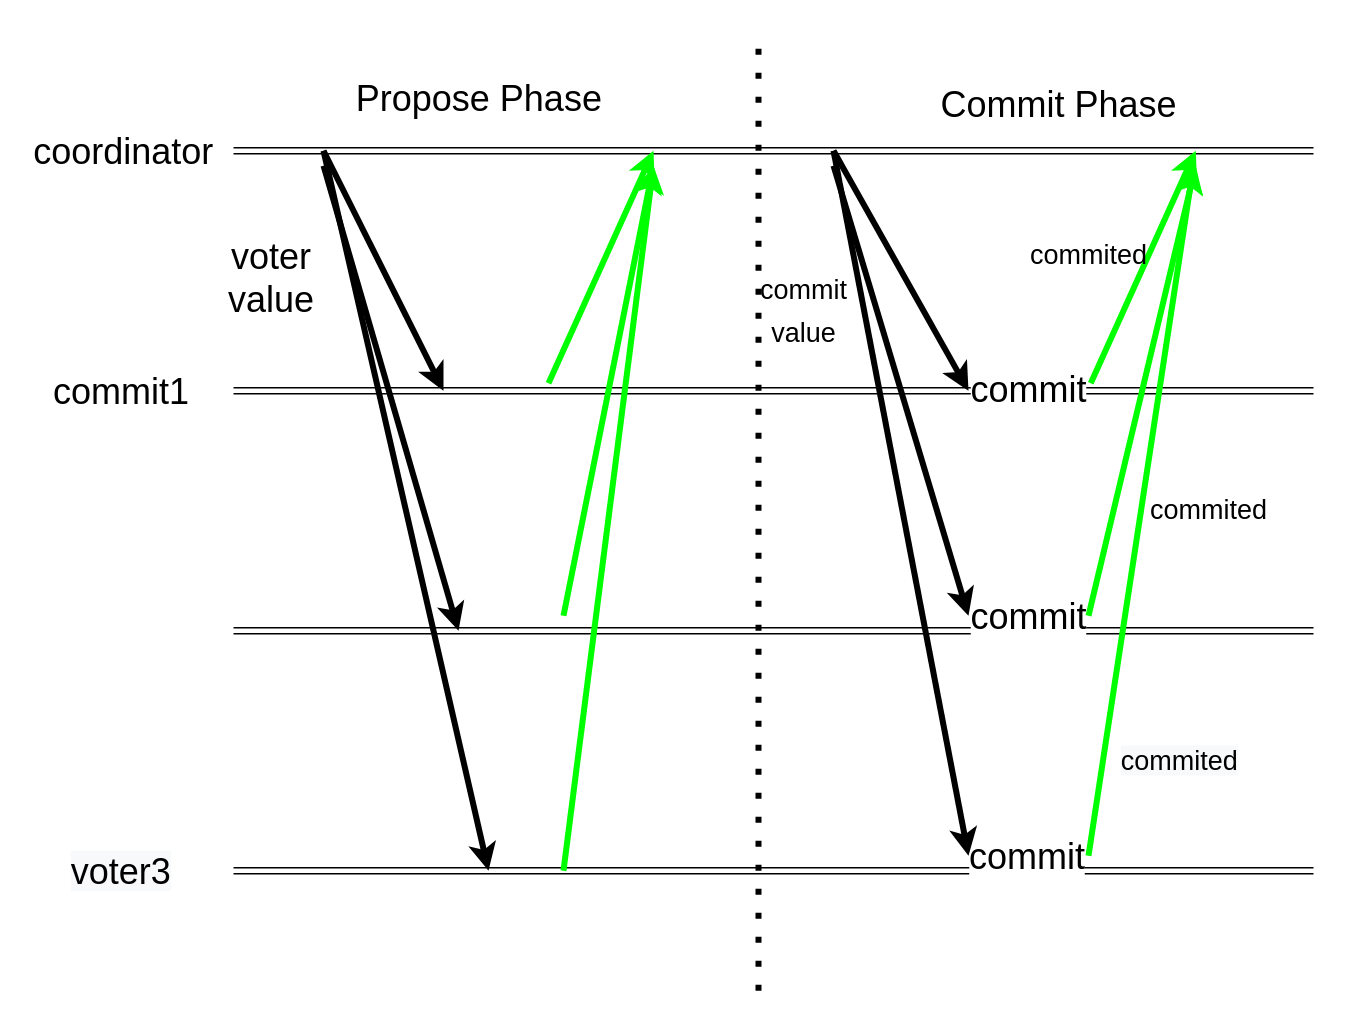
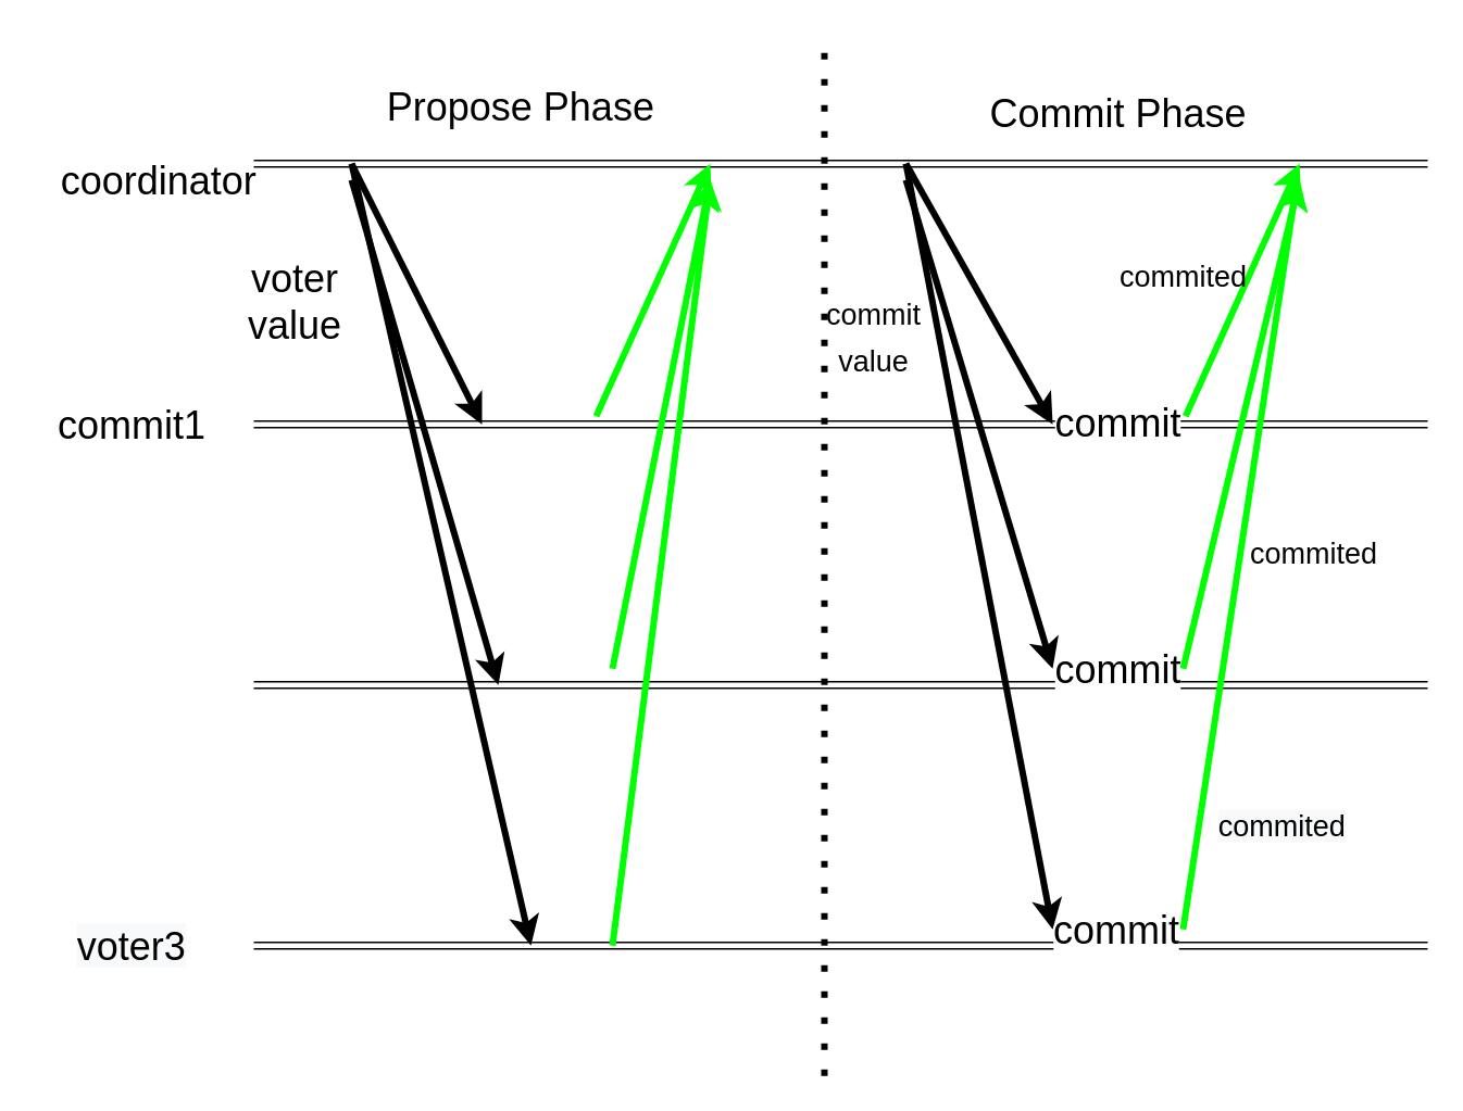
  <mxCell id="0" />
  <mxCell id="1" parent="0" />
  <mxCell id="2" value="" style="shape=link;html=1;rounded=0;" edge="1" parent="1"><mxGeometry width="100" relative="1" as="geometry"><mxPoint x="155" y="100" as="sourcePoint" /><mxPoint x="875" y="100" as="targetPoint" /></mxGeometry></mxCell>
  <mxCell id="3" value="" style="shape=link;html=1;rounded=0;" edge="1" parent="1"><mxGeometry width="100" relative="1" as="geometry"><mxPoint x="155" y="260" as="sourcePoint" /><mxPoint x="875" y="260" as="targetPoint" /></mxGeometry></mxCell>
  <mxCell id="4" value="commit" style="edgeLabel;html=1;align=center;verticalAlign=middle;resizable=0;points=[];fontSize=24;" vertex="1" connectable="0" parent="3"><mxGeometry x="0.375" y="1" relative="1" as="geometry"><mxPoint x="34" as="offset" /></mxGeometry></mxCell>
  <mxCell id="5" value="" style="shape=link;html=1;rounded=0;" edge="1" parent="1"><mxGeometry width="100" relative="1" as="geometry"><mxPoint x="155" y="420" as="sourcePoint" /><mxPoint x="875" y="420" as="targetPoint" /></mxGeometry></mxCell>
  <mxCell id="6" value="commit" style="edgeLabel;html=1;align=center;verticalAlign=middle;resizable=0;points=[];fontSize=24;" vertex="1" connectable="0" parent="5"><mxGeometry x="0.45" y="6" relative="1" as="geometry"><mxPoint x="7" y="-4" as="offset" /></mxGeometry></mxCell>
  <mxCell id="7" value="" style="shape=link;html=1;rounded=0;" edge="1" parent="1"><mxGeometry width="100" relative="1" as="geometry"><mxPoint x="155" y="580" as="sourcePoint" /><mxPoint x="875" y="580" as="targetPoint" /></mxGeometry></mxCell>
  <mxCell id="8" value="commit" style="edgeLabel;html=1;align=center;verticalAlign=middle;resizable=0;points=[];fontSize=24;" vertex="1" connectable="0" parent="7"><mxGeometry x="0.482" y="6" relative="1" as="geometry"><mxPoint x="-6" y="-4" as="offset" /></mxGeometry></mxCell>
  <mxCell id="9" value="" style="endArrow=none;dashed=1;html=1;dashPattern=1 3;strokeWidth=4;rounded=0;" edge="1" parent="1"><mxGeometry width="50" height="50" relative="1" as="geometry"><mxPoint x="505" y="660" as="sourcePoint" /><mxPoint x="505" y="20" as="targetPoint" /></mxGeometry></mxCell>
  <mxCell id="10" value="&lt;font style=&quot;font-size: 24px;&quot;&gt;Propose Phase&lt;/font&gt;" style="text;whiteSpace=wrap;html=1;" vertex="1" parent="1"><mxGeometry x="235" y="45" width="190" height="50" as="geometry" /></mxCell>
- <mxCell id="11" value="&lt;span style=&quot;text-align: left;&quot;&gt;&lt;font style=&quot;font-size: 24px;&quot;&gt;Commit Phase&lt;/font&gt;&lt;/span&gt;" style="text;html=1;align=center;verticalAlign=middle;resizable=0;points=[];autosize=1;strokeColor=none;fillColor=none;" vertex="1" parent="1"><mxGeometry x="615" y="50" width="180" height="40" as="geometry" /></mxCell>
+ <mxCell id="11" value="&lt;span style=&quot;text-align: left;&quot;&gt;&lt;font style=&quot;font-size: 24px;&quot;&gt;Commit Phase&lt;/font&gt;&lt;/span&gt;" style="text;html=1;align=center;verticalAlign=middle;resizable=0;points=[];autosize=1;strokeColor=none;fillColor=none;" vertex="1" parent="1"><mxGeometry x="595" y="50" width="180" height="40" as="geometry" /></mxCell>
  <mxCell id="12" value="&lt;div&gt;commit1&lt;/div&gt;&lt;div&gt;&lt;br&gt;&lt;/div&gt;" style="text;html=1;align=center;verticalAlign=middle;resizable=0;points=[];autosize=1;strokeColor=none;fillColor=none;fontSize=24;" vertex="1" parent="1"><mxGeometry x="35" y="240" width="90" height="70" as="geometry" /></mxCell>
  <mxCell id="13" value="&lt;span style=&quot;color: rgb(0, 0, 0); font-family: Helvetica; font-size: 24px; font-style: normal; font-variant-ligatures: normal; font-variant-caps: normal; font-weight: 400; letter-spacing: normal; orphans: 2; text-align: center; text-indent: 0px; text-transform: none; widows: 2; word-spacing: 0px; -webkit-text-stroke-width: 0px; background-color: rgb(248, 249, 250); text-decoration-thickness: initial; text-decoration-style: initial; text-decoration-color: initial; float: none; display: inline !important;&quot;&gt;voter3&lt;/span&gt;" style="text;whiteSpace=wrap;html=1;fontSize=24;" vertex="1" parent="1"><mxGeometry x="45" y="560" width="100" height="50" as="geometry" /></mxCell>
  <mxCell id="14" value="&lt;div&gt;voter&lt;/div&gt;&lt;div&gt;value&lt;/div&gt;&lt;div&gt;&lt;br&gt;&lt;/div&gt;" style="text;html=1;align=center;verticalAlign=middle;resizable=0;points=[];autosize=1;strokeColor=none;fillColor=none;fontSize=24;" vertex="1" parent="1"><mxGeometry x="125" y="150" width="110" height="100" as="geometry" /></mxCell>
  <mxCell id="15" value="" style="endArrow=classic;html=1;rounded=0;strokeWidth=4;fontSize=24;" edge="1" parent="1"><mxGeometry width="50" height="50" relative="1" as="geometry"><mxPoint x="215" y="100" as="sourcePoint" /><mxPoint x="295" y="260" as="targetPoint" /></mxGeometry></mxCell>
  <mxCell id="16" value="" style="endArrow=classic;html=1;rounded=0;strokeWidth=4;fontSize=24;" edge="1" parent="1"><mxGeometry width="50" height="50" relative="1" as="geometry"><mxPoint x="215" y="110" as="sourcePoint" /><mxPoint x="305" y="420" as="targetPoint" /></mxGeometry></mxCell>
  <mxCell id="17" value="" style="endArrow=classic;html=1;rounded=0;strokeWidth=4;fontSize=24;" edge="1" parent="1"><mxGeometry width="50" height="50" relative="1" as="geometry"><mxPoint x="215" y="100" as="sourcePoint" /><mxPoint x="325" y="580" as="targetPoint" /></mxGeometry></mxCell>
  <mxCell id="18" value="" style="endArrow=classic;html=1;rounded=0;strokeWidth=4;fontSize=24;strokeColor=#00FF00;" edge="1" parent="1"><mxGeometry width="50" height="50" relative="1" as="geometry"><mxPoint x="365" y="255" as="sourcePoint" /><mxPoint x="435" y="100" as="targetPoint" /></mxGeometry></mxCell>
  <mxCell id="19" value="" style="endArrow=classic;html=1;rounded=0;strokeWidth=4;fontSize=24;strokeColor=#00FF00;" edge="1" parent="1"><mxGeometry width="50" height="50" relative="1" as="geometry"><mxPoint x="375" y="410" as="sourcePoint" /><mxPoint x="435" y="110" as="targetPoint" /></mxGeometry></mxCell>
  <mxCell id="20" value="" style="endArrow=classic;html=1;rounded=0;strokeWidth=4;fontSize=24;strokeColor=#00FF00;" edge="1" parent="1"><mxGeometry width="50" height="50" relative="1" as="geometry"><mxPoint x="375" y="580" as="sourcePoint" /><mxPoint x="435" y="110" as="targetPoint" /></mxGeometry></mxCell>
  <mxCell id="21" value="" style="endArrow=classic;html=1;rounded=0;strokeWidth=4;fontSize=24;" edge="1" parent="1"><mxGeometry width="50" height="50" relative="1" as="geometry"><mxPoint x="555" y="100" as="sourcePoint" /><mxPoint x="645" y="260" as="targetPoint" /></mxGeometry></mxCell>
  <mxCell id="22" value="" style="endArrow=classic;html=1;rounded=0;strokeWidth=4;fontSize=24;" edge="1" parent="1"><mxGeometry width="50" height="50" relative="1" as="geometry"><mxPoint x="555" y="110" as="sourcePoint" /><mxPoint x="645" y="410" as="targetPoint" /></mxGeometry></mxCell>
  <mxCell id="23" value="" style="endArrow=classic;html=1;rounded=0;strokeWidth=4;fontSize=24;" edge="1" parent="1"><mxGeometry width="50" height="50" relative="1" as="geometry"><mxPoint x="555" y="100" as="sourcePoint" /><mxPoint x="645" y="570" as="targetPoint" /></mxGeometry></mxCell>
  <mxCell id="24" value="&lt;font style=&quot;font-size: 18px;&quot;&gt;commit&lt;br&gt;value&lt;/font&gt;" style="text;html=1;align=center;verticalAlign=middle;resizable=0;points=[];autosize=1;strokeColor=none;fillColor=none;fontSize=24;" vertex="1" parent="1"><mxGeometry x="495" y="170" width="80" height="70" as="geometry" /></mxCell>
  <mxCell id="25" value="" style="endArrow=classic;html=1;rounded=0;strokeWidth=4;fontSize=24;strokeColor=#00FF00;" edge="1" parent="1"><mxGeometry width="50" height="50" relative="1" as="geometry"><mxPoint x="726.5" y="255" as="sourcePoint" /><mxPoint x="796.5" y="100" as="targetPoint" /></mxGeometry></mxCell>
  <mxCell id="26" value="" style="endArrow=classic;html=1;rounded=0;strokeWidth=4;fontSize=24;strokeColor=#00FF00;" edge="1" parent="1"><mxGeometry width="50" height="50" relative="1" as="geometry"><mxPoint x="725" y="410" as="sourcePoint" /><mxPoint x="796.5" y="110" as="targetPoint" /></mxGeometry></mxCell>
  <mxCell id="27" value="" style="endArrow=classic;html=1;rounded=0;strokeWidth=4;fontSize=24;strokeColor=#00FF00;" edge="1" parent="1"><mxGeometry width="50" height="50" relative="1" as="geometry"><mxPoint x="725" y="570" as="sourcePoint" /><mxPoint x="795" y="110" as="targetPoint" /></mxGeometry></mxCell>
  <mxCell id="28" value="commited&lt;br&gt;" style="text;html=1;align=center;verticalAlign=middle;resizable=0;points=[];autosize=1;strokeColor=none;fillColor=none;fontSize=18;" vertex="1" parent="1"><mxGeometry x="675" y="150" width="100" height="40" as="geometry" /></mxCell>
  <mxCell id="29" value="commited&lt;br&gt;" style="text;html=1;align=center;verticalAlign=middle;resizable=0;points=[];autosize=1;strokeColor=none;fillColor=none;fontSize=18;" vertex="1" parent="1"><mxGeometry x="755" y="320" width="100" height="40" as="geometry" /></mxCell>
  <mxCell id="30" value="&lt;span style=&quot;color: rgb(0, 0, 0); font-family: Helvetica; font-size: 18px; font-style: normal; font-variant-ligatures: normal; font-variant-caps: normal; font-weight: 400; letter-spacing: normal; orphans: 2; text-align: center; text-indent: 0px; text-transform: none; widows: 2; word-spacing: 0px; -webkit-text-stroke-width: 0px; background-color: rgb(248, 249, 250); text-decoration-thickness: initial; text-decoration-style: initial; text-decoration-color: initial; float: none; display: inline !important;&quot;&gt;commited&lt;/span&gt;" style="text;whiteSpace=wrap;html=1;fontSize=18;" vertex="1" parent="1"><mxGeometry x="745" y="490" width="110" height="50" as="geometry" /></mxCell>
- <mxCell id="31" value="&lt;font style=&quot;font-size: 24px;&quot;&gt;coordinator&lt;/font&gt;" style="text;whiteSpace=wrap;html=1;fontSize=18;" vertex="1" parent="1"><mxGeometry x="20" y="80" width="120" height="50" as="geometry" /></mxCell>
+ <mxCell id="31" value="&lt;font style=&quot;font-size: 24px;&quot;&gt;coordinator&lt;/font&gt;" style="text;whiteSpace=wrap;html=1;fontSize=18;" vertex="1" parent="1"><mxGeometry x="35" y="90" width="120" height="50" as="geometry" /></mxCell>
